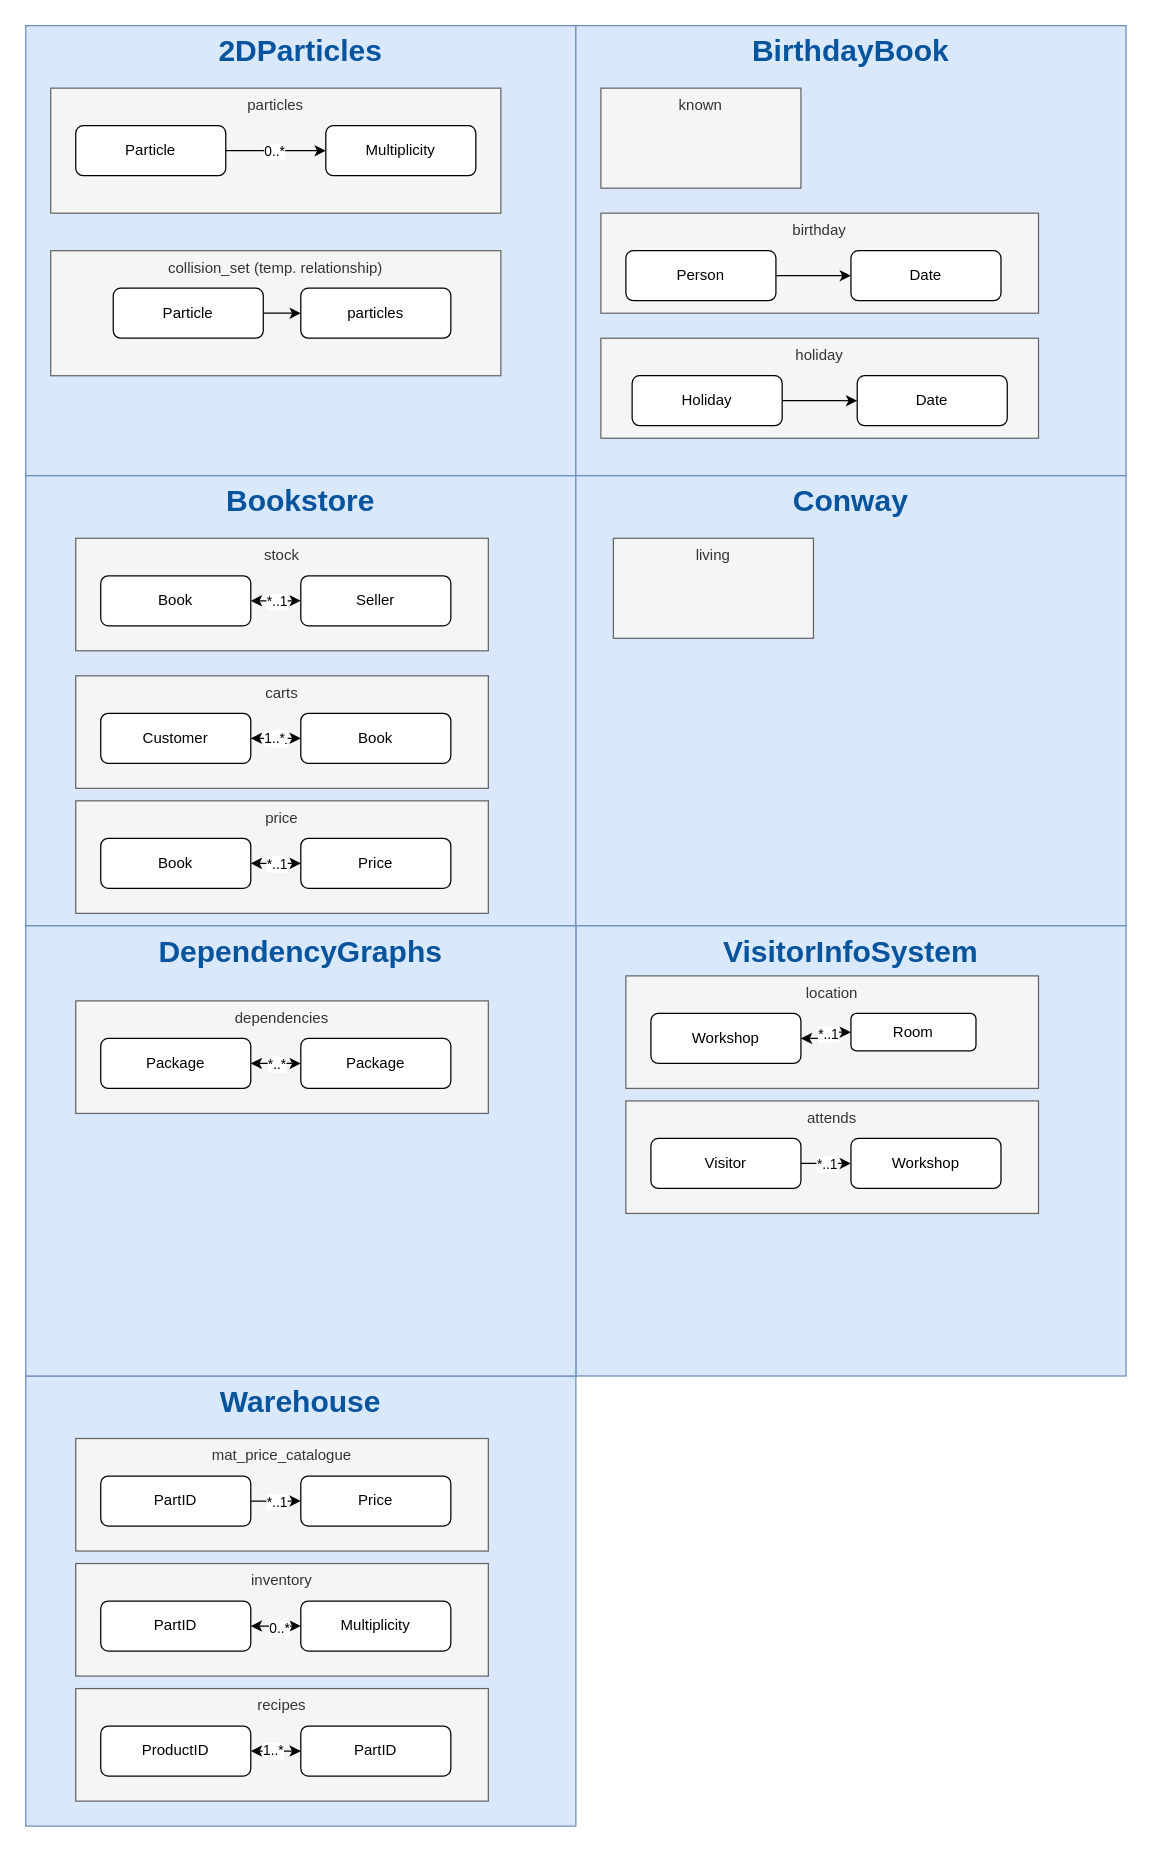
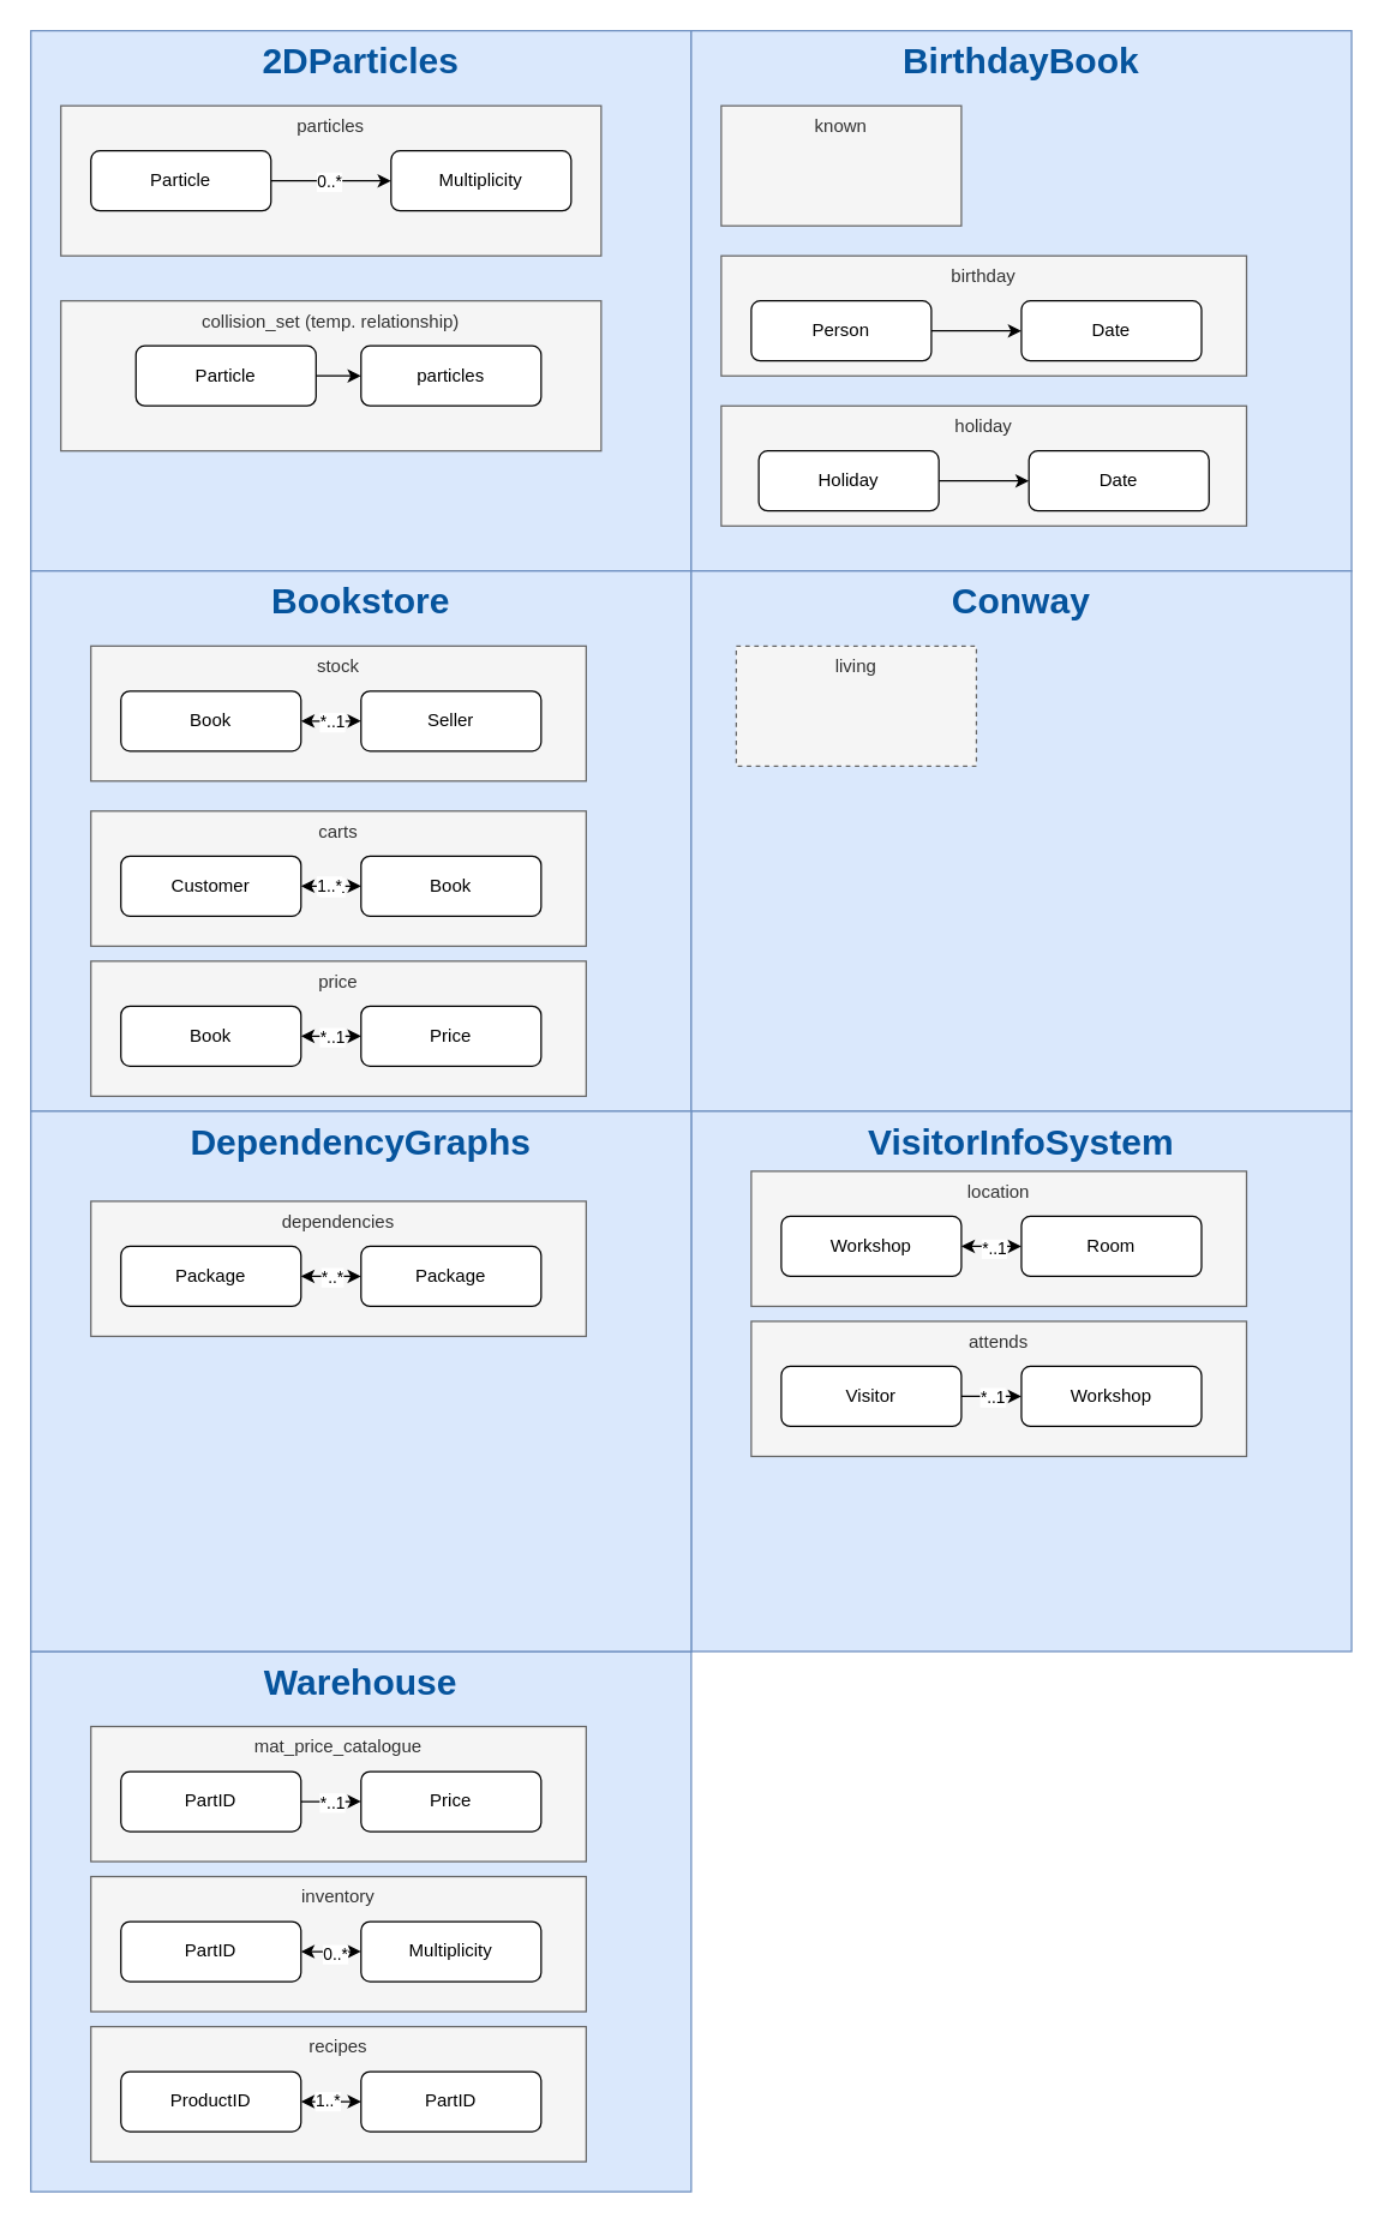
  <mxCell id="0" />
  <mxCell id="1" parent="0" />
  <mxCell id="2" value="2DParticles" style="rounded=0;whiteSpace=wrap;html=1;fillColor=#dae8fc;strokeColor=#6c8ebf;verticalAlign=top;fontSize=24;fontStyle=1;fontColor=light-dark(#06549d, #ededed);movable=0;resizable=0;rotatable=0;deletable=0;editable=0;locked=1;connectable=0;" vertex="1" parent="1"><mxGeometry y="20" width="440" height="360" as="geometry" x="20" /></mxCell>
  <mxCell id="3" value="BirthdayBook" style="rounded=0;whiteSpace=wrap;html=1;fillColor=#dae8fc;strokeColor=#6c8ebf;verticalAlign=top;fontSize=24;fontStyle=1;fontColor=light-dark(#06549d, #ededed);movable=0;resizable=0;rotatable=0;deletable=0;editable=0;locked=1;connectable=0;" vertex="1" parent="1"><mxGeometry x="460" y="20" width="440" height="360" as="geometry" /></mxCell>
  <mxCell id="4" value="Bookstore" style="rounded=0;whiteSpace=wrap;html=1;fillColor=#dae8fc;strokeColor=#6c8ebf;verticalAlign=top;fontSize=24;fontStyle=1;fontColor=light-dark(#06549d, #ededed);movable=0;resizable=0;rotatable=0;deletable=0;editable=0;locked=1;connectable=0;" vertex="1" parent="1"><mxGeometry y="380" width="440" height="360" as="geometry" x="20" /></mxCell>
  <mxCell id="5" value="Conway" style="rounded=0;whiteSpace=wrap;html=1;fillColor=#dae8fc;strokeColor=#6c8ebf;verticalAlign=top;fontSize=24;fontStyle=1;fontColor=light-dark(#06549d, #ededed);movable=0;resizable=0;rotatable=0;deletable=0;editable=0;locked=1;connectable=0;" vertex="1" parent="1"><mxGeometry x="460" y="380" width="440" height="360" as="geometry" /></mxCell>
  <mxCell id="6" value="Warehouse" style="rounded=0;whiteSpace=wrap;html=1;fillColor=#dae8fc;strokeColor=#6c8ebf;verticalAlign=top;fontSize=24;fontStyle=1;fontColor=light-dark(#06549d, #ededed);movable=0;resizable=0;rotatable=0;deletable=0;editable=0;locked=1;connectable=0;" vertex="1" parent="1"><mxGeometry y="1100" width="440" height="360" as="geometry" x="20" /></mxCell>
  <mxCell id="7" value="VisitorInfoSystem" style="rounded=0;whiteSpace=wrap;html=1;fillColor=#dae8fc;strokeColor=#6c8ebf;verticalAlign=top;fontSize=24;fontStyle=1;fontColor=light-dark(#06549d, #ededed);movable=0;resizable=0;rotatable=0;deletable=0;editable=0;locked=1;connectable=0;" vertex="1" parent="1"><mxGeometry x="460" y="740" width="440" height="360" as="geometry" /></mxCell>
  <mxCell id="8" value="DependencyGraphs" style="rounded=0;whiteSpace=wrap;html=1;fillColor=#dae8fc;strokeColor=#6c8ebf;verticalAlign=top;fontSize=24;fontStyle=1;fontColor=light-dark(#06549d, #ededed);movable=0;resizable=0;rotatable=0;deletable=0;editable=0;locked=1;connectable=0;" vertex="1" parent="1"><mxGeometry y="740" width="440" height="360" as="geometry" x="20" /></mxCell>
  <mxCell id="9" value="particles" style="rounded=0;whiteSpace=wrap;html=1;fillColor=#f5f5f5;fontColor=#333333;strokeColor=#666666;verticalAlign=top;" vertex="1" parent="1"><mxGeometry x="40" y="70" width="360" height="100" as="geometry" /></mxCell>
  <mxCell id="10" style="edgeStyle=orthogonalEdgeStyle;rounded=0;orthogonalLoop=1;jettySize=auto;html=1;" edge="1" parent="1" source="12" target="13"><mxGeometry relative="1" as="geometry" /></mxCell>
  <mxCell id="11" value="0..*" style="edgeLabel;html=1;align=center;verticalAlign=middle;resizable=0;points=[];" vertex="1" connectable="0" parent="10"><mxGeometry x="-0.044" relative="1" as="geometry"><mxPoint as="offset" /></mxGeometry></mxCell>
  <mxCell id="12" value="Particle" style="rounded=1;whiteSpace=wrap;html=1;" vertex="1" parent="1"><mxGeometry x="60" y="100" width="120" height="40" as="geometry" /></mxCell>
  <mxCell id="13" value="Multiplicity" style="rounded=1;whiteSpace=wrap;html=1;" vertex="1" parent="1"><mxGeometry x="260" y="100" width="120" height="40" as="geometry" /></mxCell>
  <mxCell id="14" value="collision_set (temp. relationship)" style="rounded=0;whiteSpace=wrap;html=1;fillColor=#f5f5f5;fontColor=#333333;strokeColor=#666666;verticalAlign=top;" vertex="1" parent="1"><mxGeometry x="40" y="200" width="360" height="100" as="geometry" /></mxCell>
  <mxCell id="15" style="edgeStyle=orthogonalEdgeStyle;rounded=0;orthogonalLoop=1;jettySize=auto;html=1;" edge="1" parent="1" source="16" target="17"><mxGeometry relative="1" as="geometry" /></mxCell>
  <mxCell id="16" value="Particle" style="rounded=1;whiteSpace=wrap;html=1;" vertex="1" parent="1"><mxGeometry x="90" y="230" width="120" height="40" as="geometry" /></mxCell>
  <mxCell id="17" value="particles" style="rounded=1;whiteSpace=wrap;html=1;" vertex="1" parent="1"><mxGeometry x="240" y="230" width="120" height="40" as="geometry" /></mxCell>
  <mxCell id="18" value="known" style="rounded=0;whiteSpace=wrap;html=1;fillColor=#f5f5f5;fontColor=#333333;strokeColor=#666666;verticalAlign=top;" vertex="1" parent="1"><mxGeometry x="480" y="70" width="160" height="80" as="geometry" /></mxCell>
  <mxCell id="19" value="birthday" style="rounded=0;whiteSpace=wrap;html=1;fillColor=#f5f5f5;fontColor=#333333;strokeColor=#666666;verticalAlign=top;" vertex="1" parent="1"><mxGeometry x="480" y="170" width="350" height="80" as="geometry" /></mxCell>
  <mxCell id="20" style="edgeStyle=orthogonalEdgeStyle;rounded=0;orthogonalLoop=1;jettySize=auto;html=1;" edge="1" parent="1" source="21" target="23"><mxGeometry relative="1" as="geometry" /></mxCell>
  <mxCell id="21" value="Person" style="rounded=1;whiteSpace=wrap;html=1;" vertex="1" parent="1"><mxGeometry x="500" y="200" width="120" height="40" as="geometry" /></mxCell>
  <mxCell id="22" value="holiday" style="rounded=0;whiteSpace=wrap;html=1;fillColor=#f5f5f5;fontColor=#333333;strokeColor=#666666;verticalAlign=top;" vertex="1" parent="1"><mxGeometry x="480" y="270" width="350" height="80" as="geometry" /></mxCell>
  <mxCell id="23" value="Date" style="rounded=1;whiteSpace=wrap;html=1;" vertex="1" parent="1"><mxGeometry x="680" y="200" width="120" height="40" as="geometry" /></mxCell>
  <mxCell id="24" style="edgeStyle=orthogonalEdgeStyle;rounded=0;orthogonalLoop=1;jettySize=auto;html=1;" edge="1" parent="1" source="25" target="26"><mxGeometry relative="1" as="geometry" /></mxCell>
  <mxCell id="25" value="Holiday" style="rounded=1;whiteSpace=wrap;html=1;" vertex="1" parent="1"><mxGeometry x="505" y="300" width="120" height="40" as="geometry" /></mxCell>
  <mxCell id="26" value="Date" style="rounded=1;whiteSpace=wrap;html=1;" vertex="1" parent="1"><mxGeometry x="685" y="300" width="120" height="40" as="geometry" /></mxCell>
  <mxCell id="27" value="stock" style="rounded=0;whiteSpace=wrap;html=1;fillColor=#f5f5f5;fontColor=#333333;strokeColor=#666666;verticalAlign=top;" vertex="1" parent="1"><mxGeometry x="60" y="430" width="330" height="90" as="geometry" /></mxCell>
  <mxCell id="28" style="edgeStyle=orthogonalEdgeStyle;rounded=0;orthogonalLoop=1;jettySize=auto;html=1;startArrow=classic;startFill=1;" edge="1" parent="1" source="30" target="31"><mxGeometry relative="1" as="geometry" /></mxCell>
  <mxCell id="29" value="*..1" style="edgeLabel;html=1;align=center;verticalAlign=middle;resizable=0;points=[];" vertex="1" connectable="0" parent="28"><mxGeometry x="-0.455" relative="1" as="geometry"><mxPoint x="9" as="offset" /></mxGeometry></mxCell>
  <mxCell id="30" value="Book" style="rounded=1;whiteSpace=wrap;html=1;" vertex="1" parent="1"><mxGeometry x="80" y="460" width="120" height="40" as="geometry" /></mxCell>
  <mxCell id="31" value="Seller" style="rounded=1;whiteSpace=wrap;html=1;" vertex="1" parent="1"><mxGeometry x="240" y="460" width="120" height="40" as="geometry" /></mxCell>
  <mxCell id="32" value="carts" style="rounded=0;whiteSpace=wrap;html=1;fillColor=#f5f5f5;fontColor=#333333;strokeColor=#666666;verticalAlign=top;" vertex="1" parent="1"><mxGeometry x="60" y="540" width="330" height="90" as="geometry" /></mxCell>
  <mxCell id="33" style="edgeStyle=orthogonalEdgeStyle;rounded=0;orthogonalLoop=1;jettySize=auto;html=1;startArrow=classic;startFill=1;" edge="1" parent="1" source="36" target="37"><mxGeometry relative="1" as="geometry" /></mxCell>
  <mxCell id="34" value="*..1" style="edgeLabel;html=1;align=center;verticalAlign=middle;resizable=0;points=[];" vertex="1" connectable="0" parent="33"><mxGeometry x="-0.455" relative="1" as="geometry"><mxPoint x="9" as="offset" /></mxGeometry></mxCell>
  <mxCell id="35" value="1..*" style="edgeLabel;html=1;align=center;verticalAlign=middle;resizable=0;points=[];" vertex="1" connectable="0" parent="33"><mxGeometry x="-0.089" y="1" relative="1" as="geometry"><mxPoint as="offset" /></mxGeometry></mxCell>
  <mxCell id="36" value="Customer" style="rounded=1;whiteSpace=wrap;html=1;" vertex="1" parent="1"><mxGeometry x="80" y="570" width="120" height="40" as="geometry" /></mxCell>
  <mxCell id="37" value="Book" style="rounded=1;whiteSpace=wrap;html=1;" vertex="1" parent="1"><mxGeometry x="240" y="570" width="120" height="40" as="geometry" /></mxCell>
  <mxCell id="38" value="price" style="rounded=0;whiteSpace=wrap;html=1;fillColor=#f5f5f5;fontColor=#333333;strokeColor=#666666;verticalAlign=top;" vertex="1" parent="1"><mxGeometry x="60" y="640" width="330" height="90" as="geometry" /></mxCell>
  <mxCell id="39" style="edgeStyle=orthogonalEdgeStyle;rounded=0;orthogonalLoop=1;jettySize=auto;html=1;startArrow=classic;startFill=1;" edge="1" parent="1" source="41" target="42"><mxGeometry relative="1" as="geometry" /></mxCell>
  <mxCell id="40" value="*..1" style="edgeLabel;html=1;align=center;verticalAlign=middle;resizable=0;points=[];" vertex="1" connectable="0" parent="39"><mxGeometry x="-0.455" relative="1" as="geometry"><mxPoint x="9" as="offset" /></mxGeometry></mxCell>
  <mxCell id="41" value="Book" style="rounded=1;whiteSpace=wrap;html=1;" vertex="1" parent="1"><mxGeometry x="80" y="670" width="120" height="40" as="geometry" /></mxCell>
  <mxCell id="42" value="Price" style="rounded=1;whiteSpace=wrap;html=1;" vertex="1" parent="1"><mxGeometry x="240" y="670" width="120" height="40" as="geometry" /></mxCell>
- <mxCell id="43" value="living" style="rounded=0;whiteSpace=wrap;html=1;fillColor=#f5f5f5;fontColor=#333333;strokeColor=#666666;verticalAlign=top;" vertex="1" parent="1"><mxGeometry x="490" y="430" width="160" height="80" as="geometry" /></mxCell>
+ <mxCell id="43" value="living" style="rounded=0;whiteSpace=wrap;html=1;fillColor=#f5f5f5;fontColor=#333333;strokeColor=#666666;verticalAlign=top;dashed=1;" vertex="1" parent="1"><mxGeometry x="490" y="430" width="160" height="80" as="geometry" /></mxCell>
  <mxCell id="44" value="dependencies" style="rounded=0;whiteSpace=wrap;html=1;fillColor=#f5f5f5;fontColor=#333333;strokeColor=#666666;verticalAlign=top;" vertex="1" parent="1"><mxGeometry x="60" y="800" width="330" height="90" as="geometry" /></mxCell>
  <mxCell id="45" style="edgeStyle=orthogonalEdgeStyle;rounded=0;orthogonalLoop=1;jettySize=auto;html=1;startArrow=classic;startFill=1;" edge="1" parent="1" source="47" target="48"><mxGeometry relative="1" as="geometry" /></mxCell>
  <mxCell id="46" value="*..*" style="edgeLabel;html=1;align=center;verticalAlign=middle;resizable=0;points=[];" vertex="1" connectable="0" parent="45"><mxGeometry x="-0.455" relative="1" as="geometry"><mxPoint x="9" as="offset" /></mxGeometry></mxCell>
  <mxCell id="47" value="Package" style="rounded=1;whiteSpace=wrap;html=1;" vertex="1" parent="1"><mxGeometry x="80" y="830" width="120" height="40" as="geometry" /></mxCell>
  <mxCell id="48" value="Package" style="rounded=1;whiteSpace=wrap;html=1;" vertex="1" parent="1"><mxGeometry x="240" y="830" width="120" height="40" as="geometry" /></mxCell>
  <mxCell id="49" value="location" style="rounded=0;whiteSpace=wrap;html=1;fillColor=#f5f5f5;fontColor=#333333;strokeColor=#666666;verticalAlign=top;" vertex="1" parent="1"><mxGeometry x="500" y="780" width="330" height="90" as="geometry" /></mxCell>
  <mxCell id="50" style="edgeStyle=orthogonalEdgeStyle;rounded=0;orthogonalLoop=1;jettySize=auto;html=1;startArrow=classic;startFill=1;" edge="1" parent="1" source="52" target="53"><mxGeometry relative="1" as="geometry" /></mxCell>
  <mxCell id="51" value="*..1" style="edgeLabel;html=1;align=center;verticalAlign=middle;resizable=0;points=[];" vertex="1" connectable="0" parent="50"><mxGeometry x="0.054" y="-1" relative="1" as="geometry"><mxPoint as="offset" /></mxGeometry></mxCell>
  <mxCell id="52" value="Workshop" style="rounded=1;whiteSpace=wrap;html=1;" vertex="1" parent="1"><mxGeometry x="520" y="810" width="120" height="40" as="geometry" /></mxCell>
- <mxCell id="53" value="Room" style="rounded=1;whiteSpace=wrap;html=1;" vertex="1" parent="1"><mxGeometry x="680" y="810" width="100" height="30" as="geometry" /></mxCell>
+ <mxCell id="53" value="Room" style="rounded=1;whiteSpace=wrap;html=1;" vertex="1" parent="1"><mxGeometry x="680" y="810" width="120" height="40" as="geometry" /></mxCell>
  <mxCell id="54" value="attends" style="rounded=0;whiteSpace=wrap;html=1;fillColor=#f5f5f5;fontColor=#333333;strokeColor=#666666;verticalAlign=top;" vertex="1" parent="1"><mxGeometry x="500" y="880" width="330" height="90" as="geometry" /></mxCell>
  <mxCell id="55" style="edgeStyle=orthogonalEdgeStyle;rounded=0;orthogonalLoop=1;jettySize=auto;html=1;startArrow=none;startFill=0;" edge="1" parent="1" source="57" target="58"><mxGeometry relative="1" as="geometry" /></mxCell>
  <mxCell id="56" value="*..1" style="edgeLabel;html=1;align=center;verticalAlign=middle;resizable=0;points=[];" vertex="1" connectable="0" parent="55"><mxGeometry x="-0.018" relative="1" as="geometry"><mxPoint as="offset" /></mxGeometry></mxCell>
  <mxCell id="57" value="Visitor" style="rounded=1;whiteSpace=wrap;html=1;" vertex="1" parent="1"><mxGeometry x="520" y="910" width="120" height="40" as="geometry" /></mxCell>
  <mxCell id="58" value="Workshop" style="rounded=1;whiteSpace=wrap;html=1;" vertex="1" parent="1"><mxGeometry x="680" y="910" width="120" height="40" as="geometry" /></mxCell>
  <mxCell id="59" value="mat_price_catalogue" style="rounded=0;whiteSpace=wrap;html=1;fillColor=#f5f5f5;fontColor=#333333;strokeColor=#666666;verticalAlign=top;" vertex="1" parent="1"><mxGeometry x="60" y="1150" width="330" height="90" as="geometry" /></mxCell>
  <mxCell id="60" style="edgeStyle=orthogonalEdgeStyle;rounded=0;orthogonalLoop=1;jettySize=auto;html=1;startArrow=none;startFill=0;" edge="1" parent="1" source="62" target="63"><mxGeometry relative="1" as="geometry" /></mxCell>
  <mxCell id="61" value="*..1" style="edgeLabel;html=1;align=center;verticalAlign=middle;resizable=0;points=[];" vertex="1" connectable="0" parent="60"><mxGeometry x="-0.455" relative="1" as="geometry"><mxPoint x="9" as="offset" /></mxGeometry></mxCell>
  <mxCell id="62" value="PartID" style="rounded=1;whiteSpace=wrap;html=1;" vertex="1" parent="1"><mxGeometry x="80" y="1180" width="120" height="40" as="geometry" /></mxCell>
  <mxCell id="63" value="Price" style="rounded=1;whiteSpace=wrap;html=1;" vertex="1" parent="1"><mxGeometry x="240" y="1180" width="120" height="40" as="geometry" /></mxCell>
  <mxCell id="64" value="inventory" style="rounded=0;whiteSpace=wrap;html=1;fillColor=#f5f5f5;fontColor=#333333;strokeColor=#666666;verticalAlign=top;" vertex="1" parent="1"><mxGeometry x="60" y="1250" width="330" height="90" as="geometry" /></mxCell>
  <mxCell id="65" style="edgeStyle=orthogonalEdgeStyle;rounded=0;orthogonalLoop=1;jettySize=auto;html=1;startArrow=classic;startFill=1;" edge="1" parent="1" source="67" target="68"><mxGeometry relative="1" as="geometry" /></mxCell>
  <mxCell id="66" value="0..*" style="edgeLabel;html=1;align=center;verticalAlign=middle;resizable=0;points=[];" vertex="1" connectable="0" parent="65"><mxGeometry x="0.102" y="-1" relative="1" as="geometry"><mxPoint as="offset" /></mxGeometry></mxCell>
  <mxCell id="67" value="PartID" style="rounded=1;whiteSpace=wrap;html=1;" vertex="1" parent="1"><mxGeometry x="80" y="1280" width="120" height="40" as="geometry" /></mxCell>
  <mxCell id="68" value="Multiplicity" style="rounded=1;whiteSpace=wrap;html=1;" vertex="1" parent="1"><mxGeometry x="240" y="1280" width="120" height="40" as="geometry" /></mxCell>
  <mxCell id="69" value="recipes" style="rounded=0;whiteSpace=wrap;html=1;fillColor=#f5f5f5;fontColor=#333333;strokeColor=#666666;verticalAlign=top;" vertex="1" parent="1"><mxGeometry x="60" y="1350" width="330" height="90" as="geometry" /></mxCell>
  <mxCell id="70" style="edgeStyle=orthogonalEdgeStyle;rounded=0;orthogonalLoop=1;jettySize=auto;html=1;startArrow=classic;startFill=1;" edge="1" parent="1" source="72" target="73"><mxGeometry relative="1" as="geometry" /></mxCell>
  <mxCell id="71" value="1..*" style="edgeLabel;html=1;align=center;verticalAlign=middle;resizable=0;points=[];" vertex="1" connectable="0" parent="70"><mxGeometry x="-0.137" y="1" relative="1" as="geometry"><mxPoint as="offset" /></mxGeometry></mxCell>
  <mxCell id="72" value="ProductID" style="rounded=1;whiteSpace=wrap;html=1;" vertex="1" parent="1"><mxGeometry x="80" y="1380" width="120" height="40" as="geometry" /></mxCell>
  <mxCell id="73" value="PartID" style="rounded=1;whiteSpace=wrap;html=1;" vertex="1" parent="1"><mxGeometry x="240" y="1380" width="120" height="40" as="geometry" /></mxCell>
